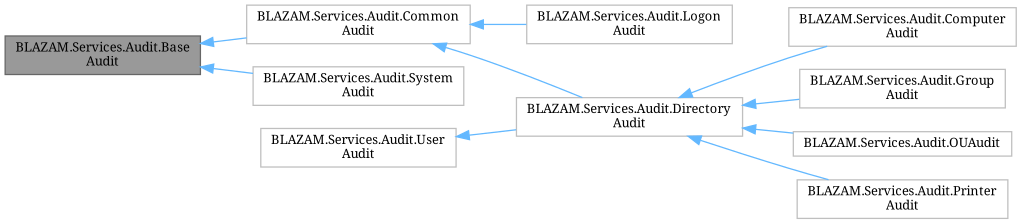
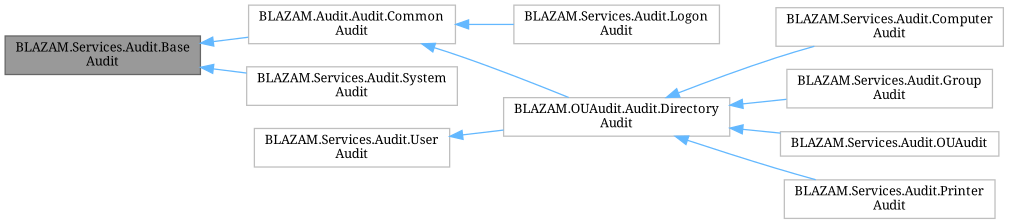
  digraph {
    fontname="Noto Serif"
    rankdir=LR
    node [color=grey75 fillcolor=white fontname="Noto Serif" fontsize=10 shape=box style=filled]
    edge [color=steelblue1 dir=back fontname="Noto Serif" fontsize=10 labelfontname=Helvetica labelfontsize=10 style=solid]
    n1 [color=gray40 fillcolor=grey60 fontcolor=black height=0.2 label="BLAZAM.Services.Audit.Base\lAudit" width=0.4]
-   n2 [height=0.2 label="BLAZAM.Services.Audit.Common\lAudit" width=0.4]
+   n2 [height=0.2 label="BLAZAM.Audit.Audit.Common\lAudit" width=0.4]
    n3 [height=0.2 label="BLAZAM.Services.Audit.System\lAudit" width=0.4]
-   n4 [height=0.2 label="BLAZAM.Services.Audit.Directory\lAudit" width=0.4]
+   n4 [height=0.2 label="BLAZAM.OUAudit.Audit.Directory\lAudit" width=0.4]
    n5 [height=0.2 label="BLAZAM.Services.Audit.Logon\lAudit" width=0.4]
    n6 [height=0.2 label="BLAZAM.Services.Audit.Computer\lAudit" width=0.4]
    n7 [height=0.2 label="BLAZAM.Services.Audit.Group\lAudit" width=0.4]
    n8 [height=0.2 label="BLAZAM.Services.Audit.OUAudit" width=0.4]
    n9 [height=0.2 label="BLAZAM.Services.Audit.Printer\lAudit" width=0.4]
    n10 [height=0.2 label="BLAZAM.Services.Audit.User\lAudit" width=0.4]
    n1 -> n2
    n1 -> n3
    n2 -> n4
    n2 -> n5
    n4 -> n6
    n4 -> n7
    n4 -> n8
    n4 -> n9
    n10 -> n4
  }
